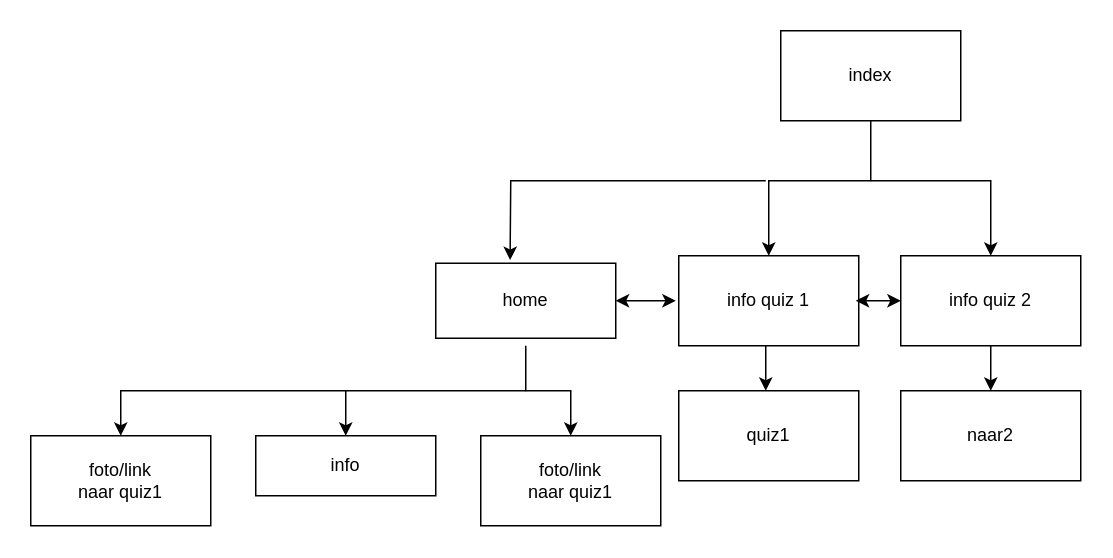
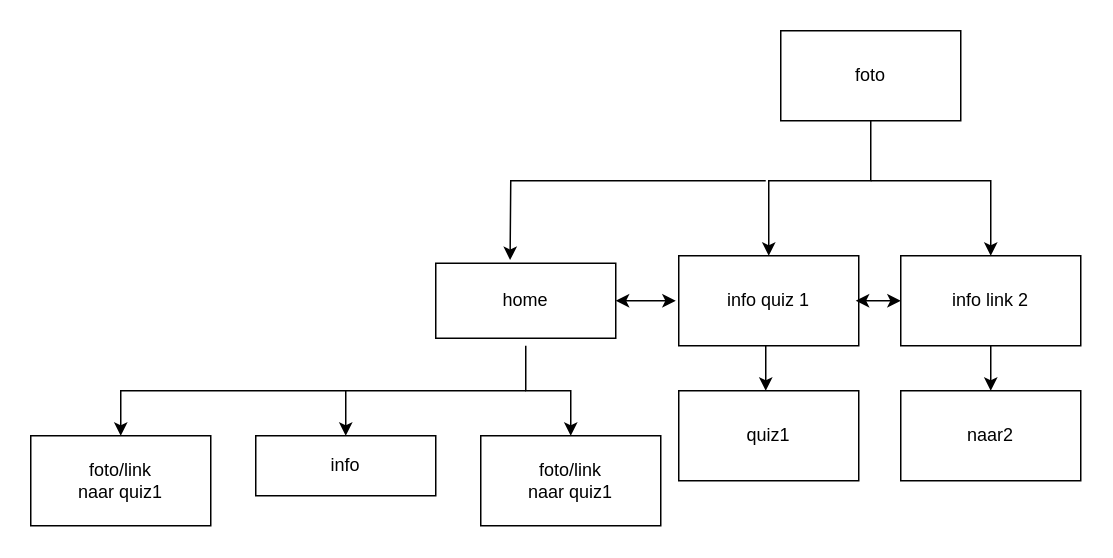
  <mxCell id="0" />
  <mxCell id="1" parent="0" />
- <mxCell id="2" value="index&lt;br&gt;" style="rounded=0;whiteSpace=wrap;html=1;" vertex="1" parent="1"><mxGeometry x="520" width="120" height="60" as="geometry" y="20" /></mxCell>
+ <mxCell id="2" value="foto&lt;br&gt;" style="rounded=0;whiteSpace=wrap;html=1;" vertex="1" parent="1"><mxGeometry x="520" width="120" height="60" as="geometry" y="20" /></mxCell>
  <mxCell id="3" value="quiz1" style="rounded=0;whiteSpace=wrap;html=1;" vertex="1" parent="1"><mxGeometry x="452" y="260" width="120" height="60" as="geometry" /></mxCell>
  <mxCell id="4" value="naar2" style="rounded=0;whiteSpace=wrap;html=1;" vertex="1" parent="1"><mxGeometry x="600" y="260" width="120" height="60" as="geometry" /></mxCell>
  <mxCell id="5" value="" style="endArrow=classic;html=1;rounded=0;entryX=0.5;entryY=0;entryDx=0;entryDy=0;" edge="1" parent="1" target="9"><mxGeometry width="50" height="50" relative="1" as="geometry"><mxPoint x="580" y="80" as="sourcePoint" /><mxPoint x="512" y="150" as="targetPoint" /><Array as="points"><mxPoint x="580" y="120" /><mxPoint x="512" y="120" /></Array></mxGeometry></mxCell>
  <mxCell id="6" value="foto/link&lt;br&gt;naar quiz1" style="rounded=0;whiteSpace=wrap;html=1;" vertex="1" parent="1"><mxGeometry x="320" y="290" width="120" height="60" as="geometry" /></mxCell>
  <mxCell id="7" value="&lt;span&gt;foto/link&lt;/span&gt;&lt;br&gt;&lt;span&gt;naar quiz1&lt;/span&gt;" style="rounded=0;whiteSpace=wrap;html=1;" vertex="1" parent="1"><mxGeometry x="20" y="290" width="120" height="60" as="geometry" /></mxCell>
  <mxCell id="8" value="" style="endArrow=classic;html=1;rounded=0;" edge="1" parent="1"><mxGeometry width="50" height="50" relative="1" as="geometry"><mxPoint x="580" y="120" as="sourcePoint" /><mxPoint x="660" y="170" as="targetPoint" /><Array as="points"><mxPoint x="660" y="120" /></Array></mxGeometry></mxCell>
  <mxCell id="9" value="info quiz 1" style="rounded=0;whiteSpace=wrap;html=1;" vertex="1" parent="1"><mxGeometry x="452" y="170" width="120" height="60" as="geometry" /></mxCell>
- <mxCell id="10" value="info quiz 2" style="rounded=0;whiteSpace=wrap;html=1;" vertex="1" parent="1"><mxGeometry x="600" y="170" width="120" height="60" as="geometry" /></mxCell>
+ <mxCell id="10" value="info link 2" style="rounded=0;whiteSpace=wrap;html=1;" vertex="1" parent="1"><mxGeometry x="600" y="170" width="120" height="60" as="geometry" /></mxCell>
  <mxCell id="11" value="home" style="rounded=0;whiteSpace=wrap;html=1;" vertex="1" parent="1"><mxGeometry x="290" y="175" width="120" height="50" as="geometry" /></mxCell>
  <mxCell id="12" value="" style="endArrow=classic;html=1;rounded=0;entryX=0.413;entryY=-0.042;entryDx=0;entryDy=0;entryPerimeter=0;" edge="1" parent="1" target="11"><mxGeometry width="50" height="50" relative="1" as="geometry"><mxPoint x="510" y="120" as="sourcePoint" /><mxPoint x="310" y="120" as="targetPoint" /><Array as="points"><mxPoint x="340" y="120" /></Array></mxGeometry></mxCell>
  <mxCell id="13" value="" style="endArrow=classic;html=1;rounded=0;" edge="1" parent="1"><mxGeometry width="50" height="50" relative="1" as="geometry"><mxPoint x="510" y="230" as="sourcePoint" /><mxPoint x="510" y="260" as="targetPoint" /></mxGeometry></mxCell>
  <mxCell id="14" value="" style="endArrow=classic;html=1;rounded=0;" edge="1" parent="1"><mxGeometry width="50" height="50" relative="1" as="geometry"><mxPoint x="660" y="230" as="sourcePoint" /><mxPoint x="660" y="260" as="targetPoint" /></mxGeometry></mxCell>
  <mxCell id="15" value="" style="endArrow=classic;html=1;rounded=0;entryX=0.5;entryY=0;entryDx=0;entryDy=0;" edge="1" parent="1" target="6"><mxGeometry width="50" height="50" relative="1" as="geometry"><mxPoint x="350" y="230" as="sourcePoint" /><mxPoint x="400" y="180" as="targetPoint" /><Array as="points"><mxPoint x="350" y="260" /><mxPoint x="380" y="260" /></Array></mxGeometry></mxCell>
  <mxCell id="16" value="" style="endArrow=classic;html=1;rounded=0;entryX=0.5;entryY=0;entryDx=0;entryDy=0;" edge="1" parent="1" target="7"><mxGeometry width="50" height="50" relative="1" as="geometry"><mxPoint x="350" y="260" as="sourcePoint" /><mxPoint x="100" y="260" as="targetPoint" /><Array as="points"><mxPoint x="80" y="260" /></Array></mxGeometry></mxCell>
  <mxCell id="17" value="info" style="rounded=0;whiteSpace=wrap;html=1;" vertex="1" parent="1"><mxGeometry x="170" y="290" width="120" height="40" as="geometry" /></mxCell>
  <mxCell id="18" value="" style="endArrow=classic;html=1;rounded=0;entryX=0.5;entryY=0;entryDx=0;entryDy=0;" edge="1" parent="1" target="17"><mxGeometry width="50" height="50" relative="1" as="geometry"><mxPoint x="230" y="260" as="sourcePoint" /><mxPoint y="210" as="targetPoint" x="280" /></mxGeometry></mxCell>
  <mxCell id="19" value="" style="endArrow=classic;startArrow=classic;html=1;rounded=0;" edge="1" parent="1"><mxGeometry width="50" height="50" relative="1" as="geometry"><mxPoint x="410" y="200" as="sourcePoint" /><mxPoint x="450" y="200" as="targetPoint" /></mxGeometry></mxCell>
  <mxCell id="20" value="" style="endArrow=classic;startArrow=classic;html=1;rounded=0;entryX=0;entryY=0.5;entryDx=0;entryDy=0;" edge="1" parent="1" target="10"><mxGeometry width="50" height="50" relative="1" as="geometry"><mxPoint x="570" y="200" as="sourcePoint" /><mxPoint x="620" y="150" as="targetPoint" /></mxGeometry></mxCell>
